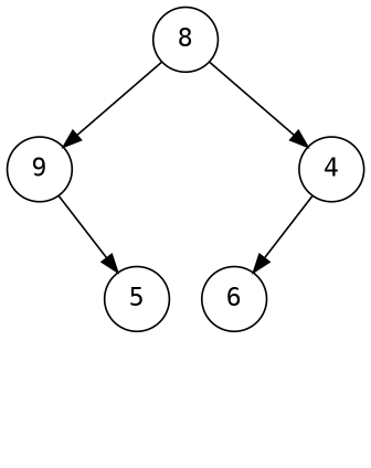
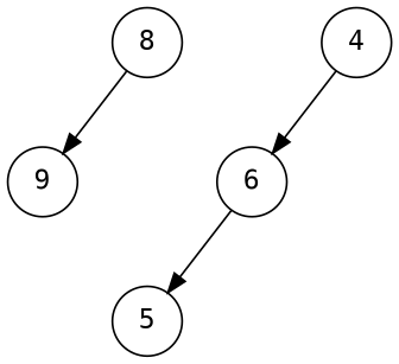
  digraph {
    fontname="DejaVu Sans Mono"
    node [fontname="DejaVu Sans Mono" shape=circle]
    edge [fontname="DejaVu Sans Mono"]
    n1 [label=9]
    n2 [label="#" style=invis]
    n3 [label=8]
    n4 [label="#" style=invis]
    n5 [label=4]
    n6 [label=6]
    n7 [label="#" style=invis]
    n8 [label=5]
    n9 [label="#" style=invis]
    n1 -> n2 [style=invis weight=10]
    n3 -> n1
    n3 -> n4 [style=invis weight=10]
-   n3 -> n5
    n5 -> n6
    n5 -> n7 [style=invis weight=10]
-   n1 -> n8
+   n6 -> n8
    n6 -> n9 [style=invis weight=10]
  }
